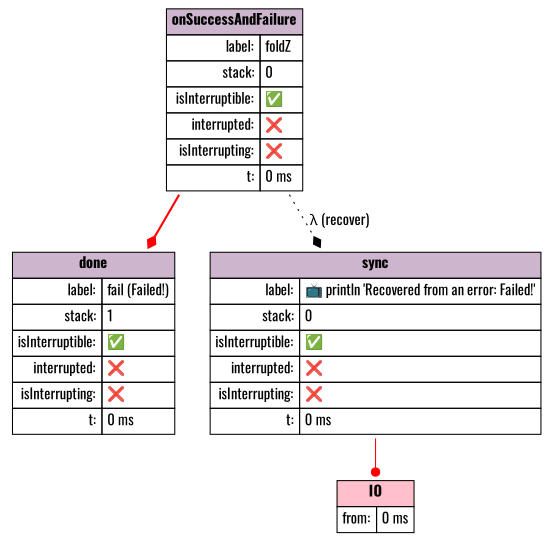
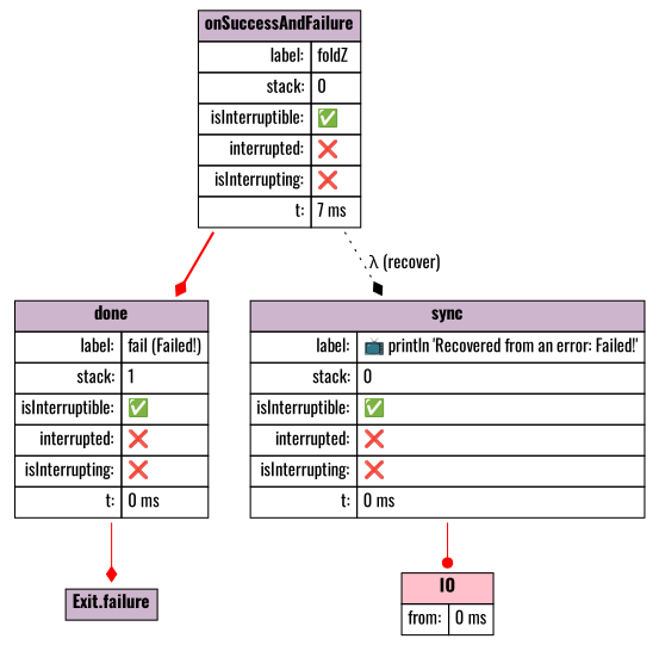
  digraph {
    fontname=Oswald
    node [fontname=Oswald shape=none]
    edge [arrowhead=diamond color=red fontname=Oswald style=solid]
-   n1 [label=<<table CELLPADDING="4" BORDER="0" CELLBORDER="1" CELLSPACING="0"><tr><td BGCOLOR="thistle3" colspan='2'><b>onSuccessAndFailure</b></td></tr><tr><td align='right'>label:</td><td align='left'>foldZ</td></tr><tr><td align='right'>stack:</td><td align='left'>0</td></tr><tr><td align='right'>isInterruptible:</td><td align='left'>✅</td></tr><tr><td align='right'>interrupted:</td><td align='left'>❌</td></tr><tr><td align='right'>isInterrupting:</td><td align='left'>❌</td></tr><tr><td align='right'>t:</td><td align='left'>0 ms</td></tr></table>>]
+   n1 [label=<<table CELLPADDING="4" BORDER="0" CELLBORDER="1" CELLSPACING="0"><tr><td BGCOLOR="thistle3" colspan='2'><b>onSuccessAndFailure</b></td></tr><tr><td align='right'>label:</td><td align='left'>foldZ</td></tr><tr><td align='right'>stack:</td><td align='left'>0</td></tr><tr><td align='right'>isInterruptible:</td><td align='left'>✅</td></tr><tr><td align='right'>interrupted:</td><td align='left'>❌</td></tr><tr><td align='right'>isInterrupting:</td><td align='left'>❌</td></tr><tr><td align='right'>t:</td><td align='left'>7 ms</td></tr></table>>]
    n2 [label=<<table CELLPADDING="4" BORDER="0" CELLBORDER="1" CELLSPACING="0"><tr><td BGCOLOR="thistle3" colspan='2'><b>done</b></td></tr><tr><td align='right'>label:</td><td align='left'>fail (Failed!)</td></tr><tr><td align='right'>stack:</td><td align='left'>1</td></tr><tr><td align='right'>isInterruptible:</td><td align='left'>✅</td></tr><tr><td align='right'>interrupted:</td><td align='left'>❌</td></tr><tr><td align='right'>isInterrupting:</td><td align='left'>❌</td></tr><tr><td align='right'>t:</td><td align='left'>0 ms</td></tr></table>>]
    n3 [label=<<table CELLPADDING="4" BORDER="0" CELLBORDER="1" CELLSPACING="0"><tr><td BGCOLOR="thistle3" colspan='2'><b>sync</b></td></tr><tr><td align='right'>label:</td><td align='left'>📺 println 'Recovered from an error: Failed!'</td></tr><tr><td align='right'>stack:</td><td align='left'>0</td></tr><tr><td align='right'>isInterruptible:</td><td align='left'>✅</td></tr><tr><td align='right'>interrupted:</td><td align='left'>❌</td></tr><tr><td align='right'>isInterrupting:</td><td align='left'>❌</td></tr><tr><td align='right'>t:</td><td align='left'>0 ms</td></tr></table>>]
+   n4 [label=<<table CELLPADDING="4" BORDER="0" CELLBORDER="1" CELLSPACING="0"><tr><td BGCOLOR="thistle3" colspan='2'><b>Exit.failure</b></td></tr></table>>]
    n5 [label=<<table CELLPADDING="4" BORDER="0" CELLBORDER="1" CELLSPACING="0"><tr><td BGCOLOR="pink" colspan='2'><b>IO</b></td></tr><tr><td align='right'>from:</td><td align='left'>0 ms</td></tr></table>>]
    n1 -> n2 [style=bold]
    n1 -> n3 [color=black label="λ (recover)" style=dotted]
+   n2 -> n4
    n3 -> n5 [arrowhead=dot]
  }
